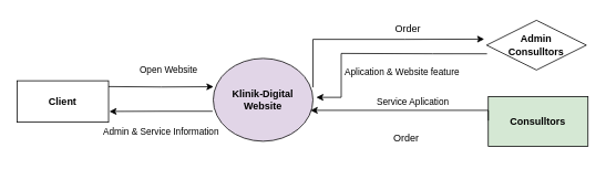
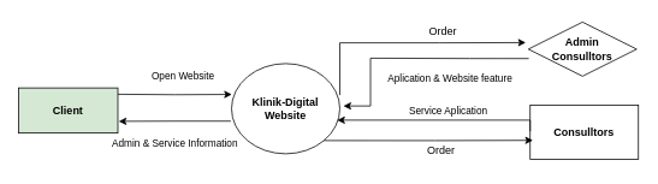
  <mxCell id="0" />
  <mxCell id="1" parent="0" />
  <mxCell id="2" style="edgeStyle=orthogonalEdgeStyle;rounded=0;orthogonalLoop=1;jettySize=auto;html=1;exitX=1;exitY=0.5;exitDx=0;exitDy=0;entryX=0.003;entryY=0.342;entryDx=0;entryDy=0;entryPerimeter=0;" edge="1" parent="1" target="5"><mxGeometry relative="1" as="geometry"><mxPoint x="130" y="104" as="sourcePoint" /><mxPoint x="230" y="104" as="targetPoint" /></mxGeometry></mxCell>
- <mxCell id="3" value="&lt;b&gt;Client&lt;/b&gt;" style="html=1;whiteSpace=wrap;" vertex="1" parent="1"><mxGeometry x="20" y="97" width="110" height="50" as="geometry" /></mxCell>
+ <mxCell id="3" value="&lt;b&gt;Client&lt;/b&gt;" style="html=1;whiteSpace=wrap;fillColor=#d5e8d4;" vertex="1" parent="1"><mxGeometry x="20" y="97" width="110" height="50" as="geometry" /></mxCell>
  <mxCell id="4" style="edgeStyle=orthogonalEdgeStyle;rounded=0;orthogonalLoop=1;jettySize=auto;html=1;entryX=1;entryY=0.5;entryDx=0;entryDy=0;exitX=-0.007;exitY=0.638;exitDx=0;exitDy=0;exitPerimeter=0;" edge="1" parent="1" source="5"><mxGeometry relative="1" as="geometry"><mxPoint x="231" y="134" as="sourcePoint" /><mxPoint x="131" y="134" as="targetPoint" /></mxGeometry></mxCell>
- <mxCell id="5" value="&lt;b&gt;Klinik-Digital Website&lt;/b&gt;" style="ellipse;whiteSpace=wrap;html=1;fillColor=#e1d5e7;" vertex="1" parent="1"><mxGeometry x="256" y="70" width="120" height="100" as="geometry" /></mxCell>
+ <mxCell id="5" value="&lt;b&gt;Klinik-Digital Website&lt;/b&gt;" style="ellipse;whiteSpace=wrap;html=1;" vertex="1" parent="1"><mxGeometry x="256" y="70" width="120" height="100" as="geometry" /></mxCell>
  <mxCell id="6" value="&lt;font style=&quot;font-size: 11px;&quot;&gt;Open Website&lt;/font&gt;" style="text;html=1;align=center;verticalAlign=middle;resizable=0;points=[];autosize=1;strokeColor=none;fillColor=none;" vertex="1" parent="1"><mxGeometry x="157" y="69" width="90" height="30" as="geometry" /></mxCell>
  <mxCell id="7" value="&lt;font style=&quot;font-size: 11px;&quot;&gt;Admin &amp;amp; Service Information&lt;/font&gt;" style="text;html=1;align=center;verticalAlign=middle;resizable=0;points=[];autosize=1;strokeColor=none;fillColor=none;" vertex="1" parent="1"><mxGeometry x="108" y="143" width="170" height="30" as="geometry" /></mxCell>
  <mxCell id="8" style="edgeStyle=orthogonalEdgeStyle;rounded=0;orthogonalLoop=1;jettySize=auto;html=1;exitX=1;exitY=0.5;exitDx=0;exitDy=0;entryX=-0.024;entryY=0.379;entryDx=0;entryDy=0;entryPerimeter=0;" edge="1" parent="1" target="10"><mxGeometry relative="1" as="geometry"><mxPoint x="376" y="105" as="sourcePoint" /><mxPoint x="480" y="107" as="targetPoint" /><Array as="points"><mxPoint x="376" y="47" /><mxPoint x="487" y="47" /></Array></mxGeometry></mxCell>
  <mxCell id="9" style="edgeStyle=orthogonalEdgeStyle;rounded=0;orthogonalLoop=1;jettySize=auto;html=1;exitX=0.004;exitY=0.674;exitDx=0;exitDy=0;exitPerimeter=0;" edge="1" parent="1" source="10"><mxGeometry relative="1" as="geometry"><mxPoint x="520" y="69" as="sourcePoint" /><mxPoint x="380" y="117" as="targetPoint" /><Array as="points"><mxPoint x="520" y="64" /><mxPoint x="410" y="64" /><mxPoint x="410" y="117" /></Array></mxGeometry></mxCell>
  <mxCell id="10" value="&lt;b&gt;Admin&lt;br&gt;Consulltors&lt;br&gt;&lt;/b&gt;" style="rhombus;whiteSpace=wrap;html=1;" vertex="1" parent="1"><mxGeometry x="585" y="24" width="120" height="60" as="geometry" /></mxCell>
  <mxCell id="11" value="Order" style="text;html=1;align=center;verticalAlign=middle;resizable=0;points=[];autosize=1;strokeColor=none;fillColor=none;" vertex="1" parent="1"><mxGeometry x="465" y="20" width="50" height="30" as="geometry" /></mxCell>
- <mxCell id="12" value="&lt;font style=&quot;font-size: 11px;&quot;&gt;Aplication &amp;amp; Website feature&lt;/font&gt;" style="text;html=1;align=center;verticalAlign=middle;resizable=0;points=[];autosize=1;strokeColor=none;fillColor=none;" vertex="1" parent="1"><mxGeometry x="403" y="71" width="160" height="30" as="geometry" /></mxCell>
- <mxCell id="13" value="&lt;b&gt;Consulltors&lt;/b&gt;" style="rounded=0;whiteSpace=wrap;html=1;fillColor=#d5e8d4;" vertex="1" parent="1"><mxGeometry x="587" y="116" width="120" height="60" as="geometry" /></mxCell>
+ <mxCell id="12" value="&lt;font style=&quot;font-size: 11px;&quot;&gt;Aplication &amp;amp; Website feature&lt;/font&gt;" style="text;html=1;align=center;verticalAlign=middle;resizable=0;points=[];autosize=1;strokeColor=none;fillColor=none;" vertex="1" parent="1"><mxGeometry x="418" y="71" width="160" height="30" as="geometry" /></mxCell>
+ <mxCell id="13" value="&lt;b&gt;Consulltors&lt;/b&gt;" style="rounded=0;whiteSpace=wrap;html=1;" vertex="1" parent="1"><mxGeometry x="587" y="116" width="120" height="60" as="geometry" /></mxCell>
  <mxCell id="14" style="edgeStyle=orthogonalEdgeStyle;rounded=0;orthogonalLoop=1;jettySize=auto;html=1;exitX=0;exitY=0.5;exitDx=0;exitDy=0;entryX=0.976;entryY=0.637;entryDx=0;entryDy=0;entryPerimeter=0;" edge="1" parent="1"><mxGeometry relative="1" as="geometry"><mxPoint x="587" y="145" as="sourcePoint" /><mxPoint x="373.12" y="132.7" as="targetPoint" /><Array as="points"><mxPoint x="587" y="133" /></Array></mxGeometry></mxCell>
  <mxCell id="15" value="&lt;font style=&quot;font-size: 11px;&quot;&gt;Service Aplication&lt;/font&gt;" style="text;html=1;align=center;verticalAlign=middle;resizable=0;points=[];autosize=1;strokeColor=none;fillColor=none;" vertex="1" parent="1"><mxGeometry x="436" y="108" width="120" height="30" as="geometry" /></mxCell>
+ <mxCell id="16" style="edgeStyle=orthogonalEdgeStyle;rounded=0;orthogonalLoop=1;jettySize=auto;html=1;exitX=1;exitY=1;exitDx=0;exitDy=0;entryX=0.025;entryY=0.652;entryDx=0;entryDy=0;entryPerimeter=0;" edge="1" parent="1" source="5" target="13"><mxGeometry relative="1" as="geometry" /></mxCell>
  <mxCell id="17" value="Order" style="text;html=1;align=center;verticalAlign=middle;resizable=0;points=[];autosize=1;strokeColor=none;fillColor=none;" vertex="1" parent="1"><mxGeometry x="463" y="152" width="50" height="30" as="geometry" /></mxCell>
